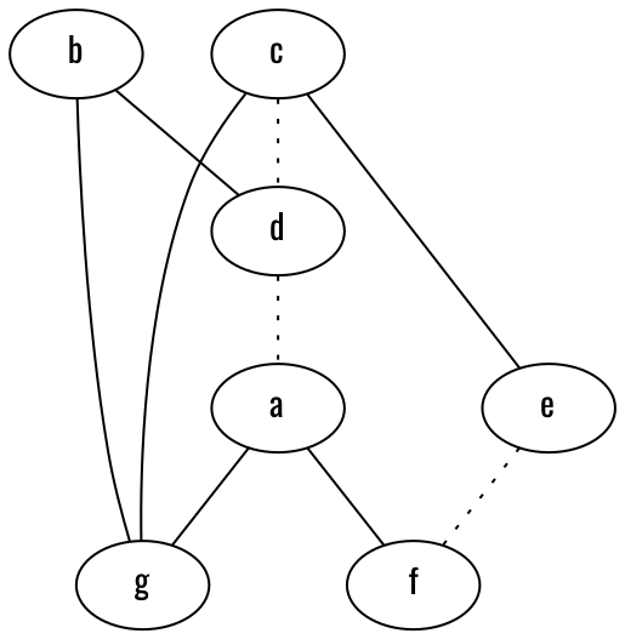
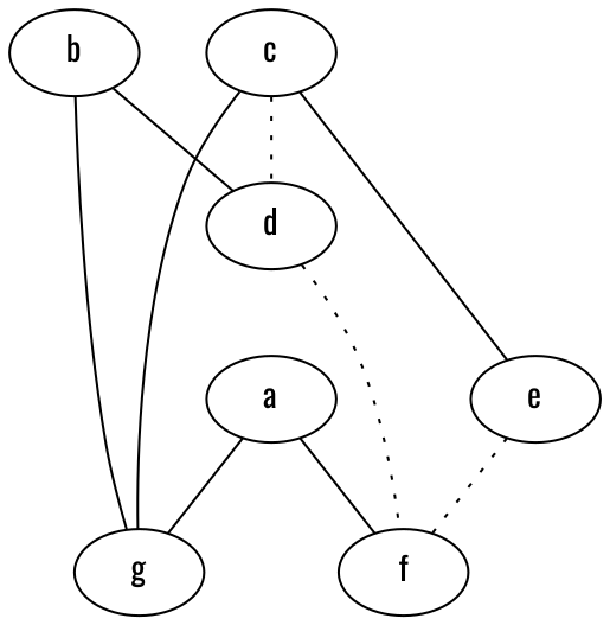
  graph {
    fontname=Oswald
    node [fontname=Oswald]
    edge [fontname=Oswald]
    a
    f
    g
    b
    d
    e
    c
    a -- f
    a -- g [style=solid]
    b -- g
    b -- d
-   d -- a [style=dotted]
+   d -- f [style=dotted]
    e -- f [style=dotted]
    c -- g
    c -- d [style=dotted]
    c -- e
  }
